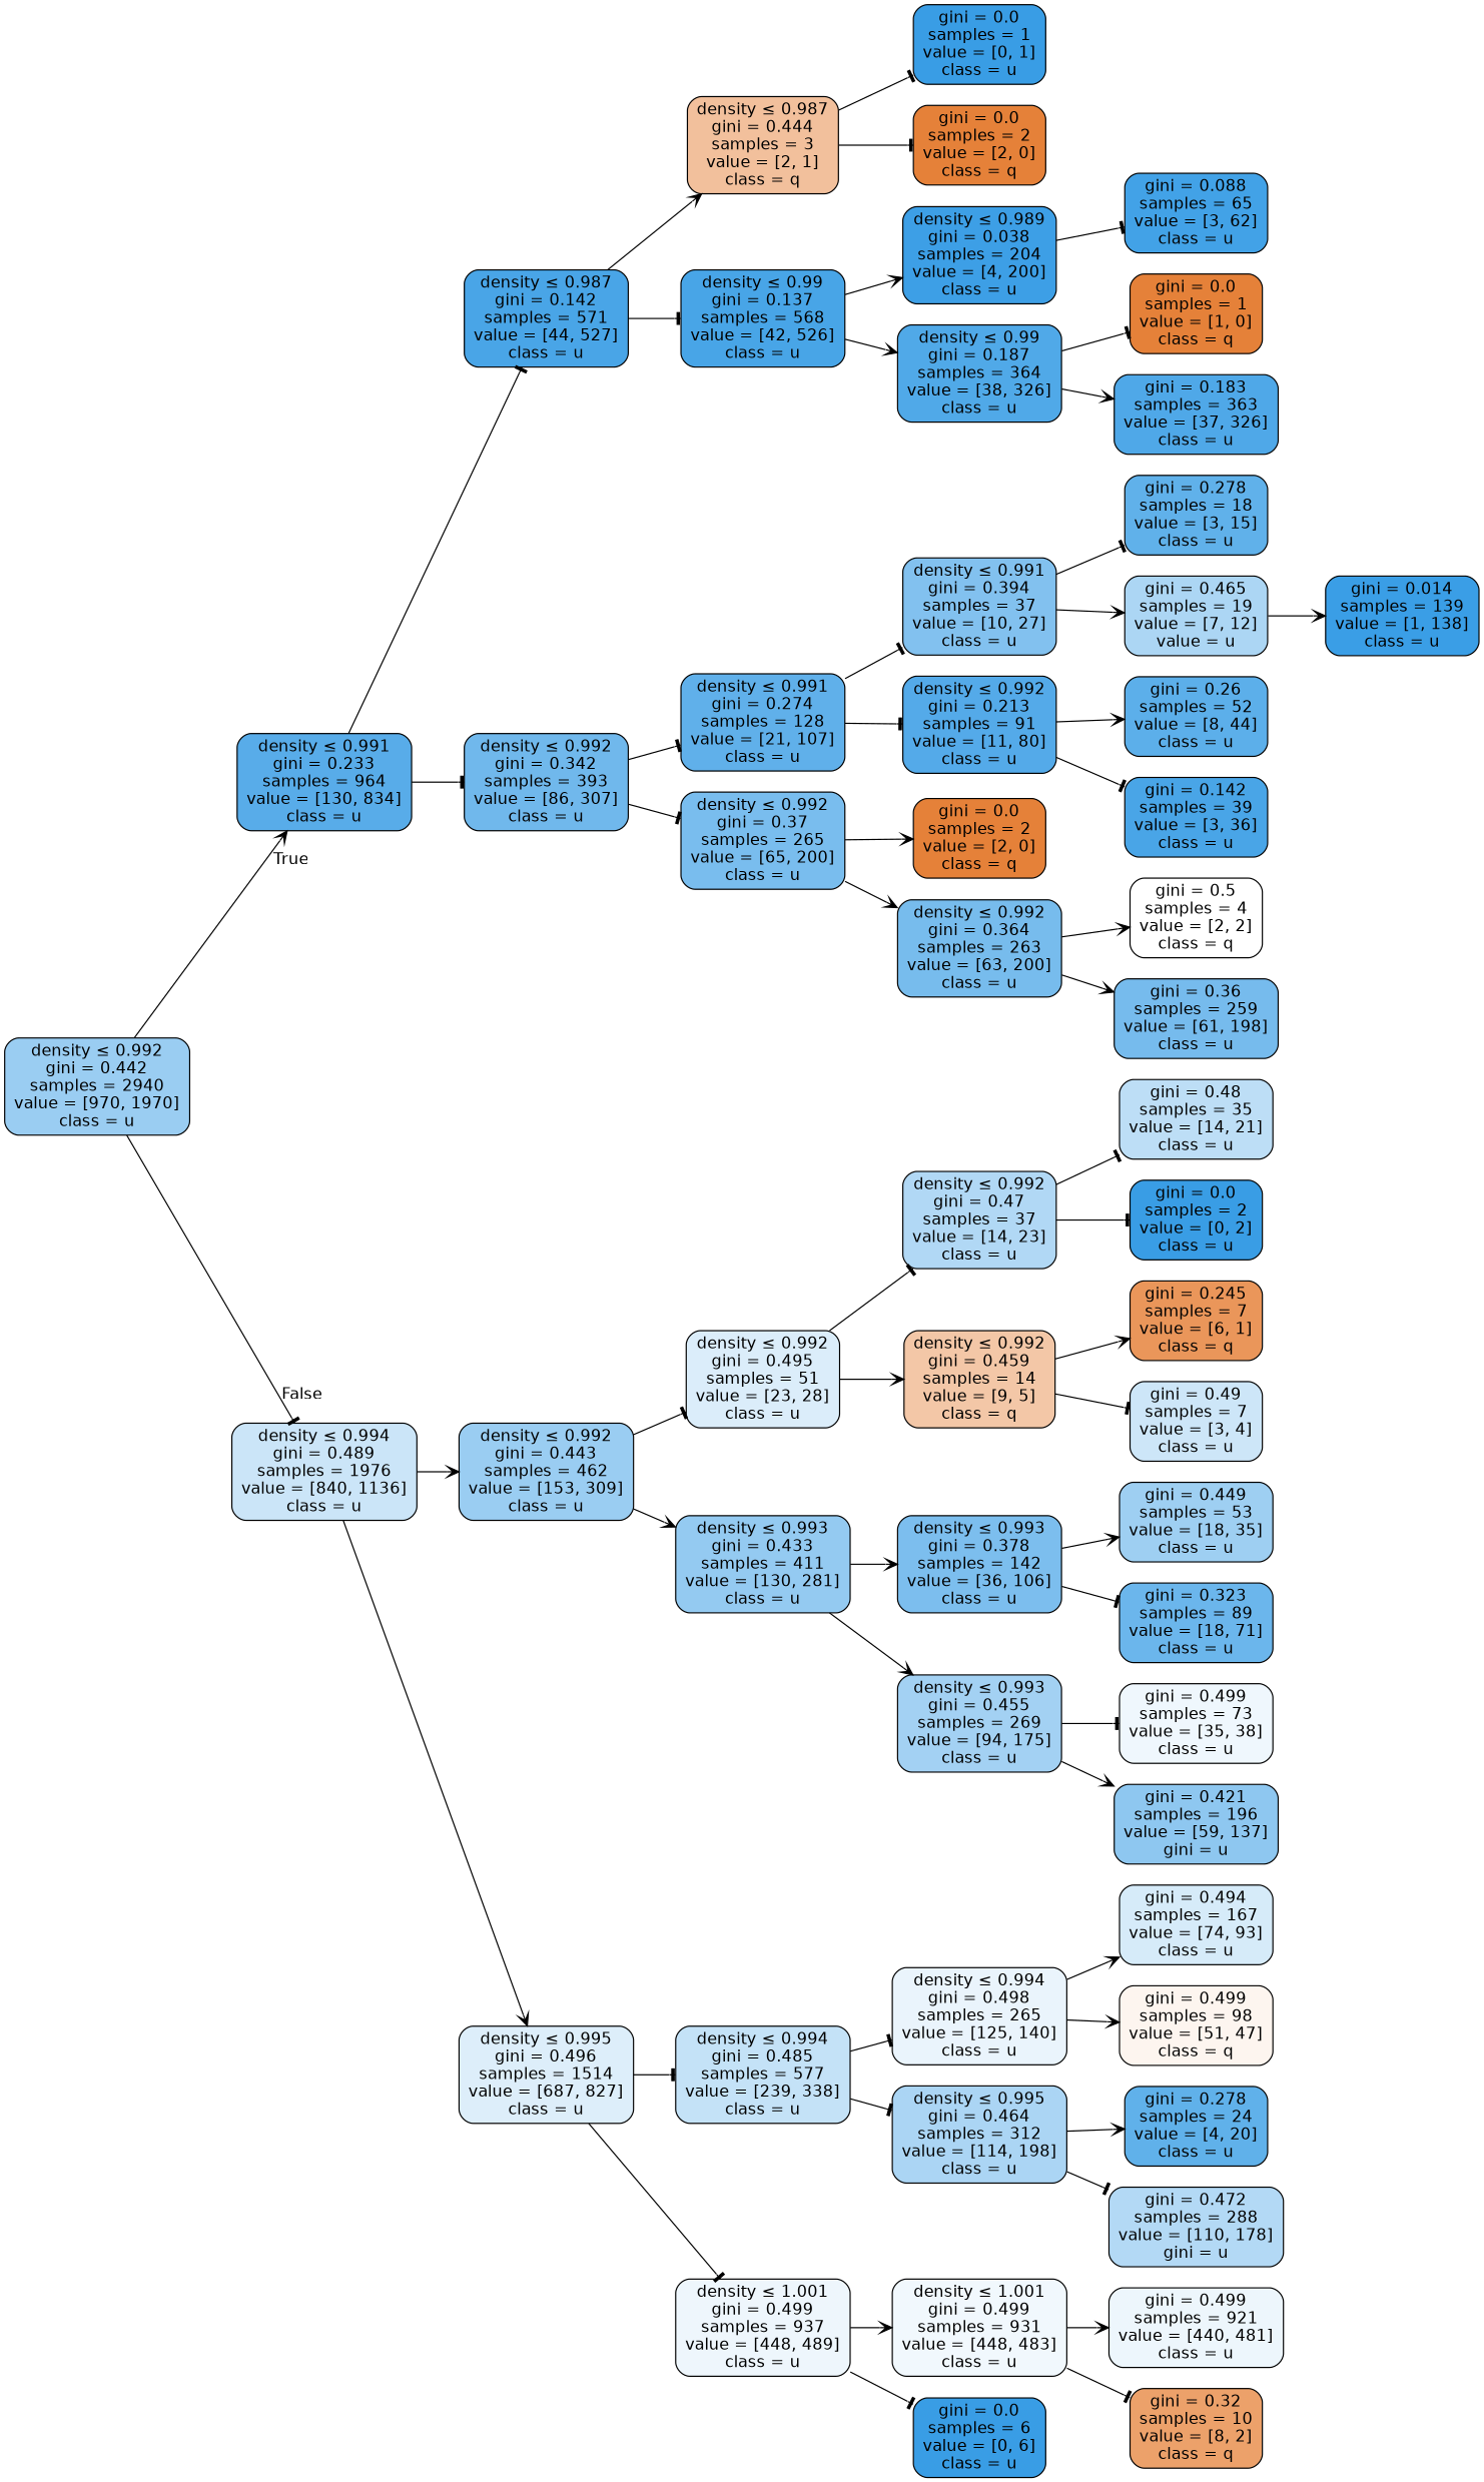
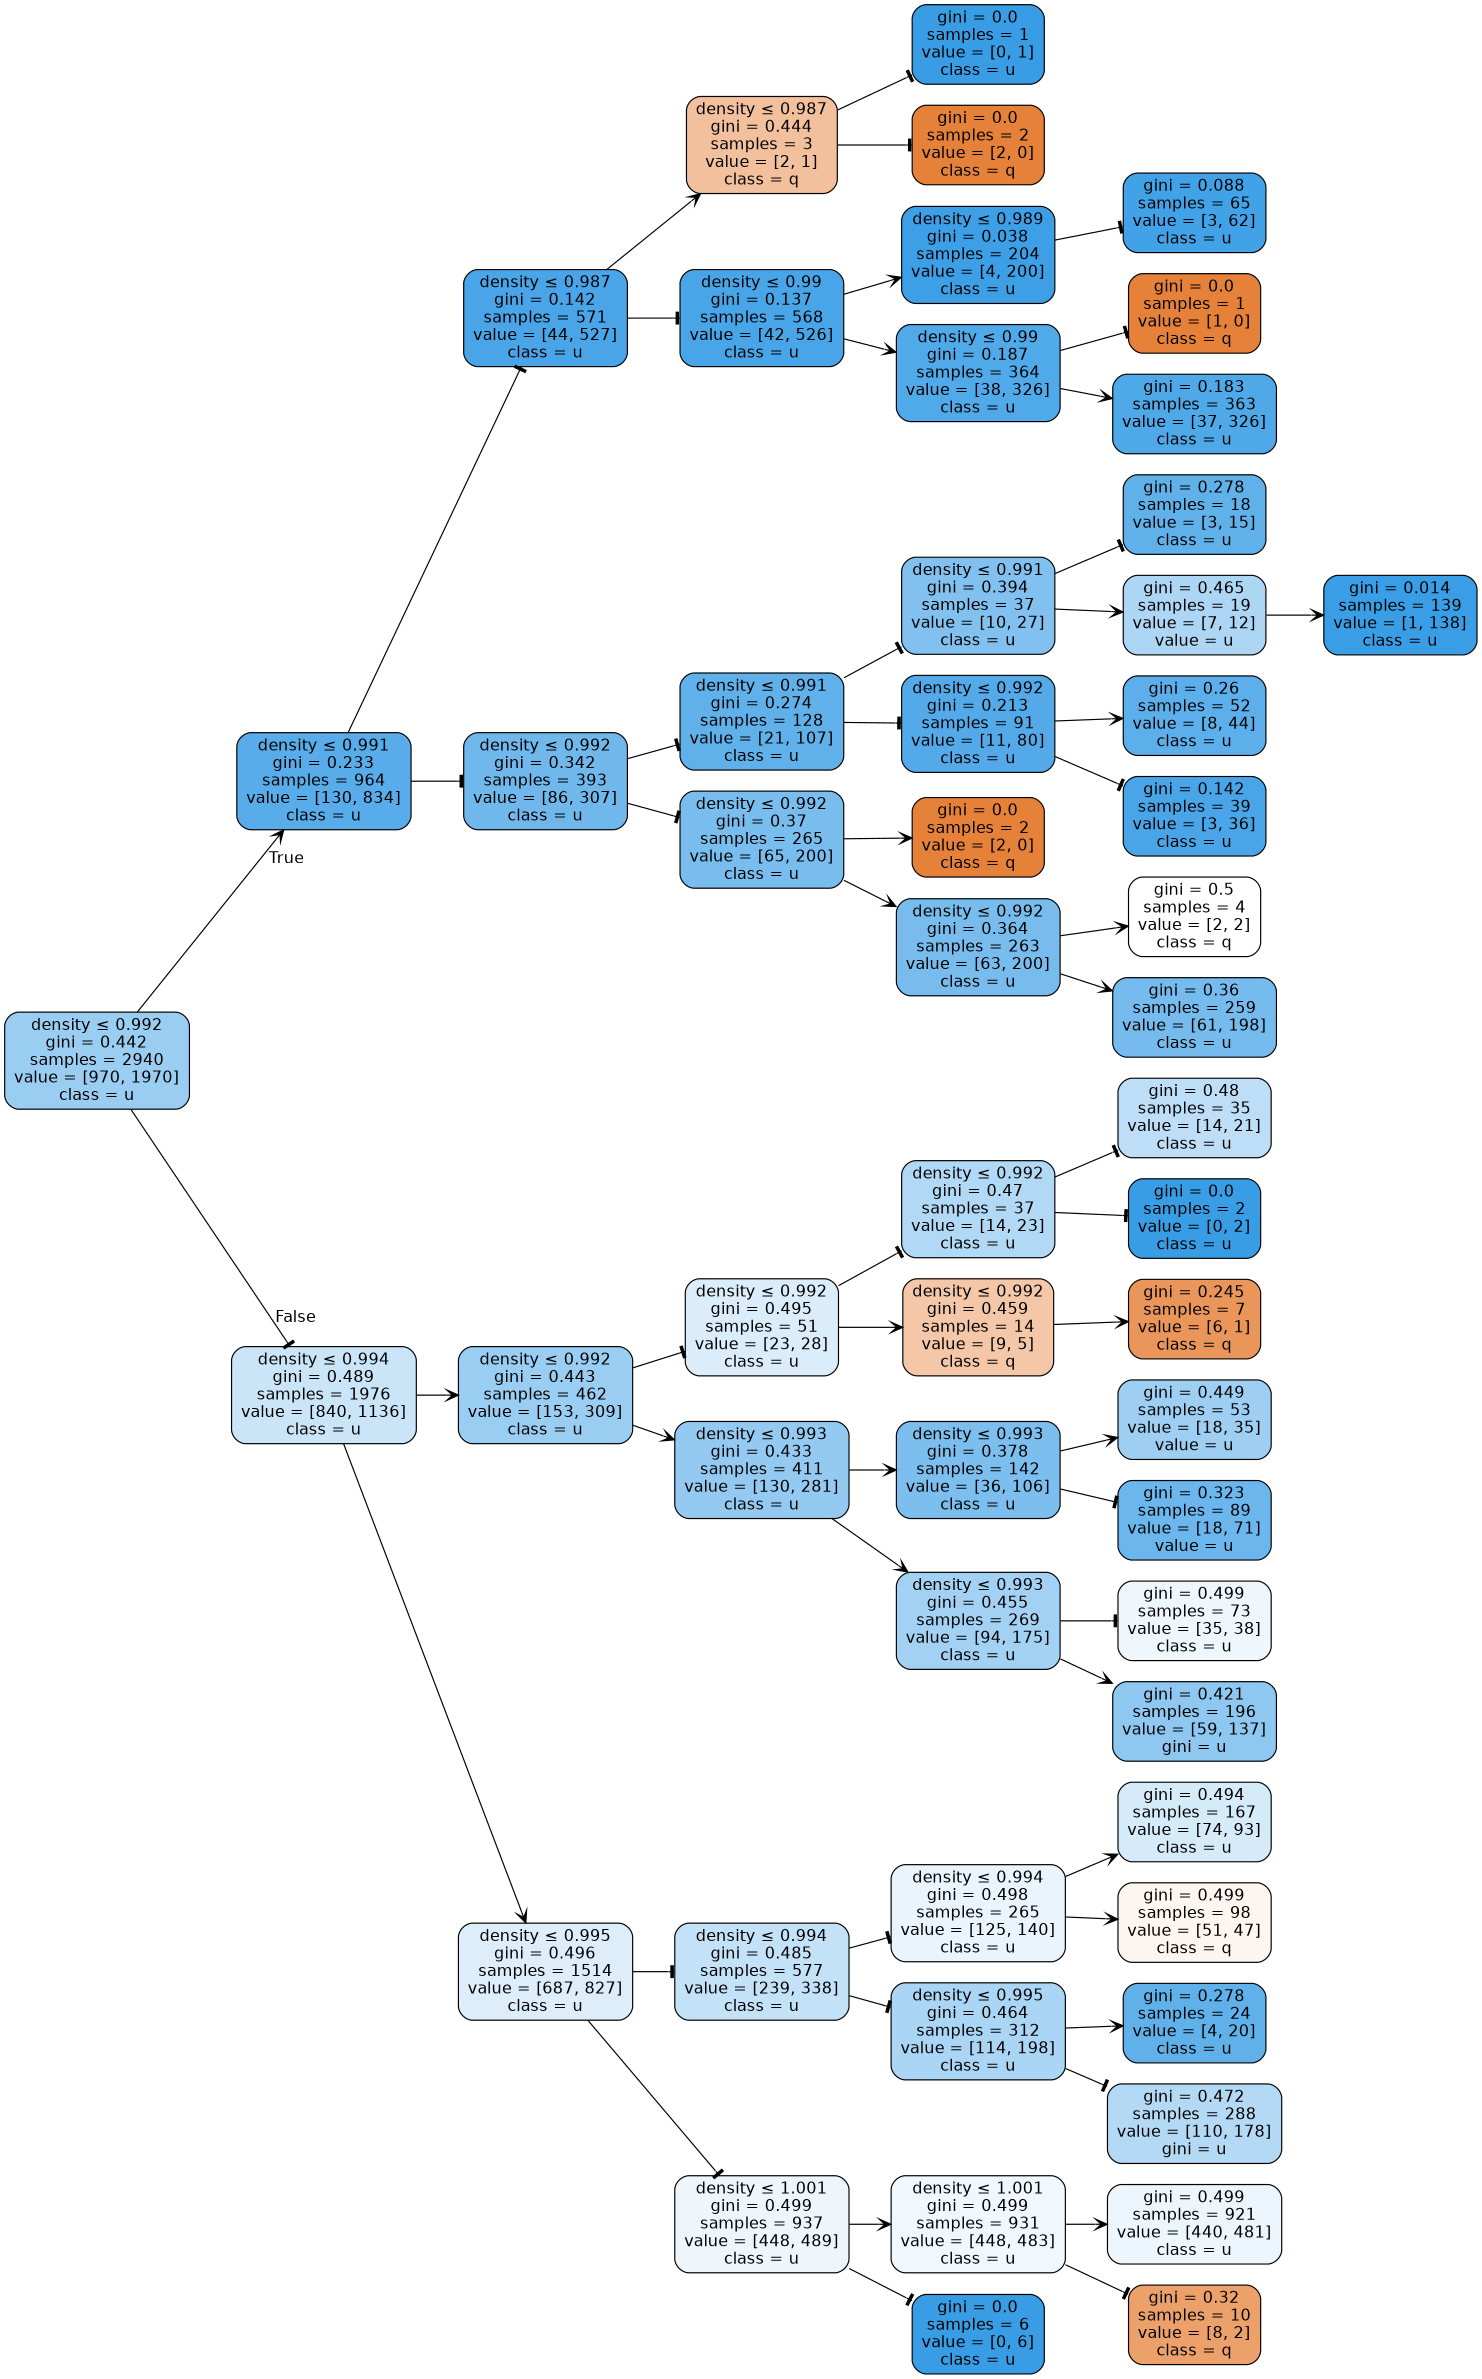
  digraph {
    rankdir=LR
    node [color=black fillcolor="#399de5ff" fontname=helvetica shape=box style="filled, rounded"]
    edge [arrowhead=tee fontname=helvetica]
    n1 [fillcolor="#399de581" label=<density &le; 0.992<br/>gini = 0.442<br/>samples = 2940<br/>value = [970, 1970]<br/>class = u>]
    n2 [fillcolor="#399de5d7" label=<density &le; 0.991<br/>gini = 0.233<br/>samples = 964<br/>value = [130, 834]<br/>class = u>]
    n3 [fillcolor="#399de542" label=<density &le; 0.994<br/>gini = 0.489<br/>samples = 1976<br/>value = [840, 1136]<br/>class = u>]
    n4 [fillcolor="#399de5ea" label=<density &le; 0.987<br/>gini = 0.142<br/>samples = 571<br/>value = [44, 527]<br/>class = u>]
    n5 [fillcolor="#399de5b8" label=<density &le; 0.992<br/>gini = 0.342<br/>samples = 393<br/>value = [86, 307]<br/>class = u>]
    n6 [fillcolor="#399de581" label=<density &le; 0.992<br/>gini = 0.443<br/>samples = 462<br/>value = [153, 309]<br/>class = u>]
    n7 [fillcolor="#399de52b" label=<density &le; 0.995<br/>gini = 0.496<br/>samples = 1514<br/>value = [687, 827]<br/>class = u>]
    n8 [fillcolor="#e581397f" label=<density &le; 0.987<br/>gini = 0.444<br/>samples = 3<br/>value = [2, 1]<br/>class = q>]
    n9 [fillcolor="#399de5eb" label=<density &le; 0.99<br/>gini = 0.137<br/>samples = 568<br/>value = [42, 526]<br/>class = u>]
    n10 [fillcolor="#399de5cd" label=<density &le; 0.991<br/>gini = 0.274<br/>samples = 128<br/>value = [21, 107]<br/>class = u>]
    n11 [fillcolor="#399de5ac" label=<density &le; 0.992<br/>gini = 0.37<br/>samples = 265<br/>value = [65, 200]<br/>class = u>]
    n12 [label=<gini = 0.0<br/>samples = 1<br/>value = [0, 1]<br/>class = u>]
    n13 [fillcolor="#e58139ff" label=<gini = 0.0<br/>samples = 2<br/>value = [2, 0]<br/>class = q>]
    n14 [fillcolor="#399de5fa" label=<density &le; 0.989<br/>gini = 0.038<br/>samples = 204<br/>value = [4, 200]<br/>class = u>]
    n15 [fillcolor="#399de5e1" label=<density &le; 0.99<br/>gini = 0.187<br/>samples = 364<br/>value = [38, 326]<br/>class = u>]
    n16 [fillcolor="#399de5f3" label=<gini = 0.088<br/>samples = 65<br/>value = [3, 62]<br/>class = u>]
    n17 [fillcolor="#e58139ff" label=<gini = 0.0<br/>samples = 1<br/>value = [1, 0]<br/>class = q>]
    n18 [fillcolor="#399de5e2" label=<gini = 0.183<br/>samples = 363<br/>value = [37, 326]<br/>class = u>]
    n19 [fillcolor="#399de5fd" label=<gini = 0.014<br/>samples = 139<br/>value = [1, 138]<br/>class = u>]
    n20 [fillcolor="#399de5a1" label=<density &le; 0.991<br/>gini = 0.394<br/>samples = 37<br/>value = [10, 27]<br/>class = u>]
    n21 [fillcolor="#399de5dc" label=<density &le; 0.992<br/>gini = 0.213<br/>samples = 91<br/>value = [11, 80]<br/>class = u>]
    n22 [fillcolor="#e58139ff" label=<gini = 0.0<br/>samples = 2<br/>value = [2, 0]<br/>class = q>]
    n23 [fillcolor="#399de5af" label=<density &le; 0.992<br/>gini = 0.364<br/>samples = 263<br/>value = [63, 200]<br/>class = u>]
    n24 [fillcolor="#399de5cc" label=<gini = 0.278<br/>samples = 18<br/>value = [3, 15]<br/>class = u>]
    n25 [fillcolor="#399de56a" label=<gini = 0.465<br/>samples = 19<br/>value = [7, 12]<br/>value = u>]
    n26 [fillcolor="#399de5d1" label=<gini = 0.26<br/>samples = 52<br/>value = [8, 44]<br/>class = u>]
    n27 [fillcolor="#399de5ea" label=<gini = 0.142<br/>samples = 39<br/>value = [3, 36]<br/>class = u>]
    n28 [fillcolor="#e5813900" label=<gini = 0.5<br/>samples = 4<br/>value = [2, 2]<br/>class = q>]
    n29 [fillcolor="#399de5b0" label=<gini = 0.36<br/>samples = 259<br/>value = [61, 198]<br/>class = u>]
    n30 [fillcolor="#399de52e" label=<density &le; 0.992<br/>gini = 0.495<br/>samples = 51<br/>value = [23, 28]<br/>class = u>]
    n31 [fillcolor="#399de589" label=<density &le; 0.993<br/>gini = 0.433<br/>samples = 411<br/>value = [130, 281]<br/>class = u>]
    n32 [fillcolor="#399de54b" label=<density &le; 0.994<br/>gini = 0.485<br/>samples = 577<br/>value = [239, 338]<br/>class = u>]
    n33 [fillcolor="#399de515" label=<density &le; 1.001<br/>gini = 0.499<br/>samples = 937<br/>value = [448, 489]<br/>class = u>]
    n34 [fillcolor="#399de564" label=<density &le; 0.992<br/>gini = 0.47<br/>samples = 37<br/>value = [14, 23]<br/>class = u>]
    n35 [fillcolor="#e5813971" label=<density &le; 0.992<br/>gini = 0.459<br/>samples = 14<br/>value = [9, 5]<br/>class = q>]
    n36 [fillcolor="#399de5a8" label=<density &le; 0.993<br/>gini = 0.378<br/>samples = 142<br/>value = [36, 106]<br/>class = u>]
    n37 [fillcolor="#399de576" label=<density &le; 0.993<br/>gini = 0.455<br/>samples = 269<br/>value = [94, 175]<br/>class = u>]
    n38 [fillcolor="#399de555" label=<gini = 0.48<br/>samples = 35<br/>value = [14, 21]<br/>class = u>]
    n39 [label=<gini = 0.0<br/>samples = 2<br/>value = [0, 2]<br/>class = u>]
    n40 [fillcolor="#e58139d4" label=<gini = 0.245<br/>samples = 7<br/>value = [6, 1]<br/>class = q>]
-   n41 [fillcolor="#399de540" label=<gini = 0.49<br/>samples = 7<br/>value = [3, 4]<br/>class = u>]
-   n42 [fillcolor="#399de57c" label=<gini = 0.449<br/>samples = 53<br/>value = [18, 35]<br/>class = u>]
-   n43 [fillcolor="#399de5be" label=<gini = 0.323<br/>samples = 89<br/>value = [18, 71]<br/>class = u>]
+   n42 [fillcolor="#399de57c" label=<gini = 0.449<br/>samples = 53<br/>value = [18, 35]<br/>value = u>]
+   n43 [fillcolor="#399de5be" label=<gini = 0.323<br/>samples = 89<br/>value = [18, 71]<br/>value = u>]
    n44 [fillcolor="#399de514" label=<gini = 0.499<br/>samples = 73<br/>value = [35, 38]<br/>class = u>]
    n45 [fillcolor="#399de591" label=<gini = 0.421<br/>samples = 196<br/>value = [59, 137]<br/>gini = u>]
    n46 [fillcolor="#399de51b" label=<density &le; 0.994<br/>gini = 0.498<br/>samples = 265<br/>value = [125, 140]<br/>class = u>]
    n47 [fillcolor="#399de56c" label=<density &le; 0.995<br/>gini = 0.464<br/>samples = 312<br/>value = [114, 198]<br/>class = u>]
    n48 [fillcolor="#399de512" label=<density &le; 1.001<br/>gini = 0.499<br/>samples = 931<br/>value = [448, 483]<br/>class = u>]
    n49 [label=<gini = 0.0<br/>samples = 6<br/>value = [0, 6]<br/>class = u>]
    n50 [fillcolor="#399de534" label=<gini = 0.494<br/>samples = 167<br/>value = [74, 93]<br/>class = u>]
    n51 [fillcolor="#e5813914" label=<gini = 0.499<br/>samples = 98<br/>value = [51, 47]<br/>class = q>]
    n52 [fillcolor="#399de5cc" label=<gini = 0.278<br/>samples = 24<br/>value = [4, 20]<br/>class = u>]
    n53 [fillcolor="#399de561" label=<gini = 0.472<br/>samples = 288<br/>value = [110, 178]<br/>gini = u>]
    n54 [fillcolor="#399de516" label=<gini = 0.499<br/>samples = 921<br/>value = [440, 481]<br/>class = u>]
    n55 [fillcolor="#e58139bf" label=<gini = 0.32<br/>samples = 10<br/>value = [8, 2]<br/>class = q>]
    n1 -> n2 [arrowhead=vee headlabel=True labelangle=45 labeldistance=2.5]
    n1 -> n3 [headlabel=False labelangle=-45 labeldistance=2.5]
    n2 -> n4
    n2 -> n5
    n3 -> n6 [arrowhead=vee]
    n3 -> n7 [arrowhead=vee]
    n4 -> n8 [arrowhead=vee]
    n4 -> n9
    n5 -> n10
    n5 -> n11
    n6 -> n30
    n6 -> n31 [arrowhead=vee]
    n7 -> n32
    n7 -> n33
    n8 -> n12
    n8 -> n13
    n9 -> n14 [arrowhead=vee]
    n9 -> n15 [arrowhead=vee]
    n10 -> n20
    n10 -> n21
    n11 -> n22 [arrowhead=vee]
    n11 -> n23 [arrowhead=vee]
    n14 -> n16
    n15 -> n17
    n15 -> n18 [arrowhead=vee]
    n20 -> n24
    n20 -> n25 [arrowhead=vee]
    n21 -> n26 [arrowhead=vee]
    n21 -> n27
    n23 -> n28 [arrowhead=vee]
    n23 -> n29 [arrowhead=vee]
    n25 -> n19 [arrowhead=vee]
    n30 -> n34
    n30 -> n35 [arrowhead=vee]
    n31 -> n36 [arrowhead=vee]
    n31 -> n37 [arrowhead=vee]
    n32 -> n46
    n32 -> n47
    n33 -> n48 [arrowhead=vee]
    n33 -> n49
    n34 -> n38
    n34 -> n39
    n35 -> n40 [arrowhead=vee]
-   n35 -> n41
    n36 -> n42 [arrowhead=vee]
    n36 -> n43
    n37 -> n44
    n37 -> n45 [arrowhead=vee]
    n46 -> n50 [arrowhead=vee]
    n46 -> n51 [arrowhead=vee]
    n47 -> n52 [arrowhead=vee]
    n47 -> n53
    n48 -> n54 [arrowhead=vee]
    n48 -> n55
  }
